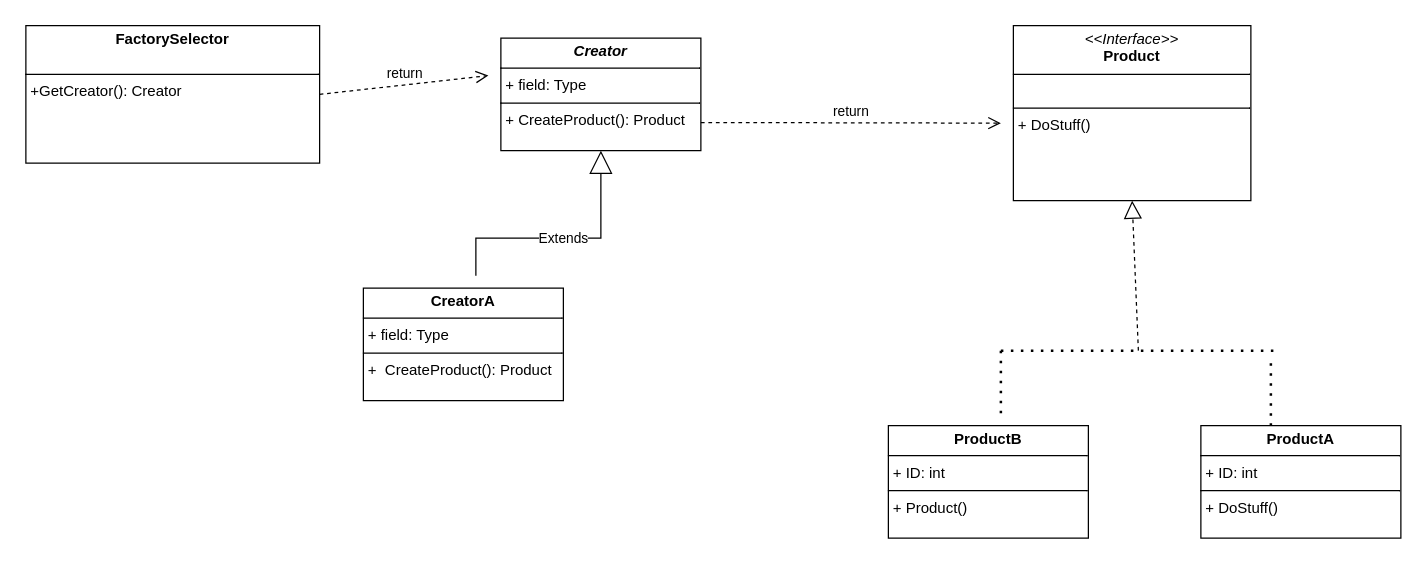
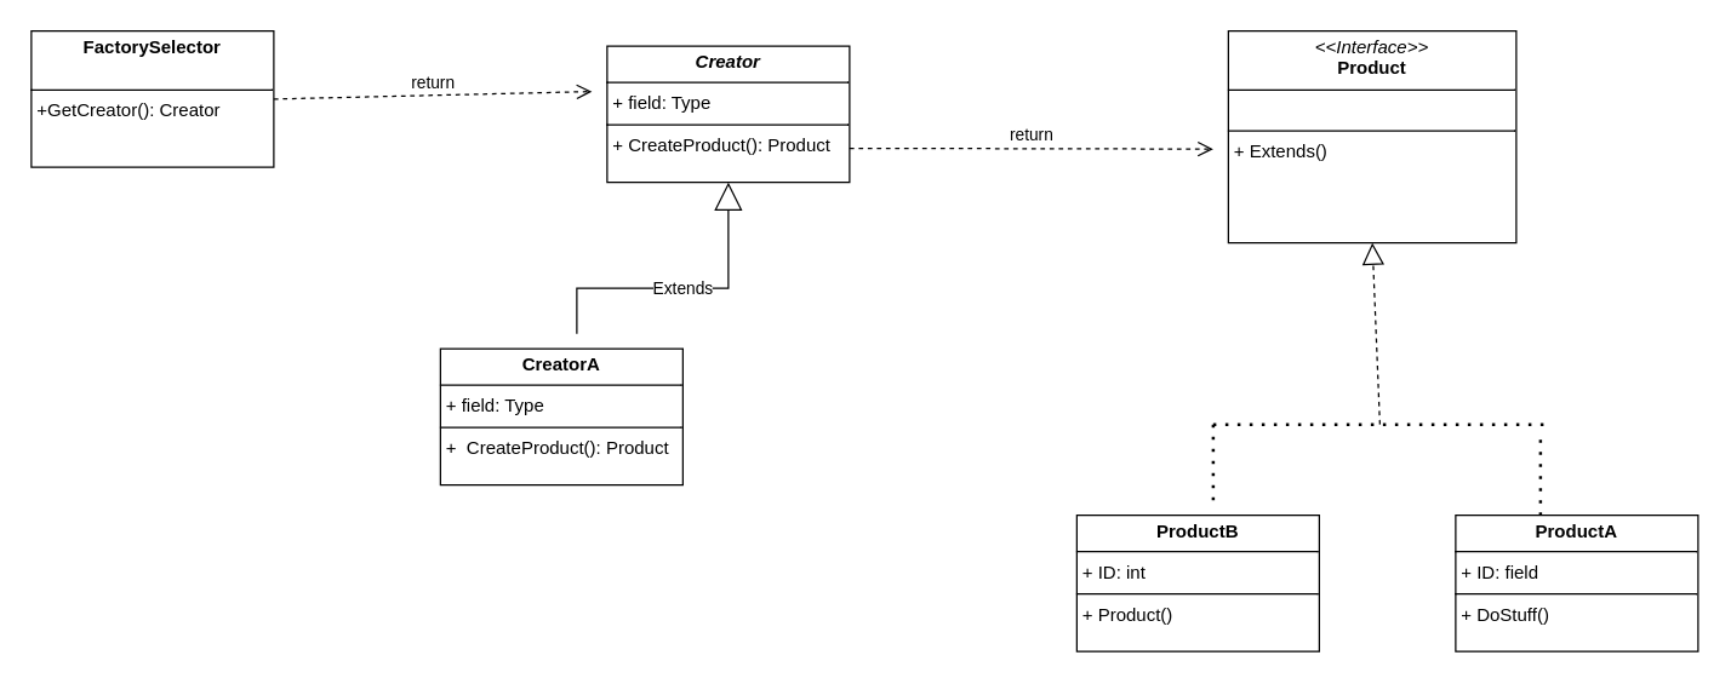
  <mxCell id="0" />
  <mxCell id="1" parent="0" />
- <mxCell id="2" value="&lt;p style=&quot;margin:0px;margin-top:4px;text-align:center;&quot;&gt;&lt;i&gt;&amp;lt;&amp;lt;Interface&amp;gt;&amp;gt;&lt;/i&gt;&lt;br&gt;&lt;b&gt;Product&lt;/b&gt;&lt;/p&gt;&lt;hr size=&quot;1&quot; style=&quot;border-style:solid;&quot;&gt;&lt;p style=&quot;margin:0px;margin-left:4px;&quot;&gt;&lt;br&gt;&lt;/p&gt;&lt;hr size=&quot;1&quot; style=&quot;border-style:solid;&quot;&gt;&lt;p style=&quot;margin:0px;margin-left:4px;&quot;&gt;+ DoStuff()&lt;br&gt;&lt;br&gt;&lt;/p&gt;" style="verticalAlign=top;align=left;overflow=fill;html=1;whiteSpace=wrap;" vertex="1" parent="1"><mxGeometry x="810" y="20" width="190" height="140" as="geometry" /></mxCell>
- <mxCell id="3" value="&lt;p style=&quot;margin:0px;margin-top:4px;text-align:center;&quot;&gt;&lt;b&gt;ProductA&lt;/b&gt;&lt;/p&gt;&lt;hr size=&quot;1&quot; style=&quot;border-style:solid;&quot;&gt;&lt;p style=&quot;margin:0px;margin-left:4px;&quot;&gt;+ ID: int&lt;/p&gt;&lt;hr size=&quot;1&quot; style=&quot;border-style:solid;&quot;&gt;&lt;p style=&quot;margin:0px;margin-left:4px;&quot;&gt;+ DoStuff()&lt;br&gt;&lt;/p&gt;" style="verticalAlign=top;align=left;overflow=fill;html=1;whiteSpace=wrap;" vertex="1" parent="1"><mxGeometry x="960" y="340" width="160" height="90" as="geometry" /></mxCell>
+ <mxCell id="2" value="&lt;p style=&quot;margin:0px;margin-top:4px;text-align:center;&quot;&gt;&lt;i&gt;&amp;lt;&amp;lt;Interface&amp;gt;&amp;gt;&lt;/i&gt;&lt;br&gt;&lt;b&gt;Product&lt;/b&gt;&lt;/p&gt;&lt;hr size=&quot;1&quot; style=&quot;border-style:solid;&quot;&gt;&lt;p style=&quot;margin:0px;margin-left:4px;&quot;&gt;&lt;br&gt;&lt;/p&gt;&lt;hr size=&quot;1&quot; style=&quot;border-style:solid;&quot;&gt;&lt;p style=&quot;margin:0px;margin-left:4px;&quot;&gt;+ Extends()&lt;br&gt;&lt;br&gt;&lt;/p&gt;" style="verticalAlign=top;align=left;overflow=fill;html=1;whiteSpace=wrap;" vertex="1" parent="1"><mxGeometry x="810" y="20" width="190" height="140" as="geometry" /></mxCell>
+ <mxCell id="3" value="&lt;p style=&quot;margin:0px;margin-top:4px;text-align:center;&quot;&gt;&lt;b&gt;ProductA&lt;/b&gt;&lt;/p&gt;&lt;hr size=&quot;1&quot; style=&quot;border-style:solid;&quot;&gt;&lt;p style=&quot;margin:0px;margin-left:4px;&quot;&gt;+ ID: field&lt;/p&gt;&lt;hr size=&quot;1&quot; style=&quot;border-style:solid;&quot;&gt;&lt;p style=&quot;margin:0px;margin-left:4px;&quot;&gt;+ DoStuff()&lt;br&gt;&lt;/p&gt;" style="verticalAlign=top;align=left;overflow=fill;html=1;whiteSpace=wrap;" vertex="1" parent="1"><mxGeometry x="960" y="340" width="160" height="90" as="geometry" /></mxCell>
  <mxCell id="4" value="&lt;p style=&quot;margin:0px;margin-top:4px;text-align:center;&quot;&gt;&lt;b&gt;ProductB&lt;/b&gt;&lt;/p&gt;&lt;hr size=&quot;1&quot; style=&quot;border-style:solid;&quot;&gt;&lt;p style=&quot;margin:0px;margin-left:4px;&quot;&gt;+ ID: int&lt;/p&gt;&lt;hr size=&quot;1&quot; style=&quot;border-style:solid;&quot;&gt;&lt;p style=&quot;margin:0px;margin-left:4px;&quot;&gt;+ Product()&lt;br&gt;&lt;/p&gt;" style="verticalAlign=top;align=left;overflow=fill;html=1;whiteSpace=wrap;" vertex="1" parent="1"><mxGeometry x="710" y="340" width="160" height="90" as="geometry" /></mxCell>
  <mxCell id="5" value="" style="endArrow=block;dashed=1;endFill=0;endSize=12;html=1;rounded=0;entryX=0.5;entryY=1;entryDx=0;entryDy=0;" edge="1" parent="1" target="2"><mxGeometry width="160" relative="1" as="geometry"><mxPoint x="910" y="280" as="sourcePoint" /><mxPoint x="910.08" y="180" as="targetPoint" /></mxGeometry></mxCell>
  <mxCell id="6" value="" style="endArrow=none;dashed=1;html=1;dashPattern=1 3;strokeWidth=2;rounded=0;" edge="1" parent="1"><mxGeometry width="50" height="50" relative="1" as="geometry"><mxPoint x="800" y="280" as="sourcePoint" /><mxPoint x="1020" y="280" as="targetPoint" /><Array as="points"><mxPoint x="910" y="280" /></Array></mxGeometry></mxCell>
  <mxCell id="7" value="" style="endArrow=none;dashed=1;html=1;dashPattern=1 3;strokeWidth=2;rounded=0;" edge="1" parent="1"><mxGeometry width="50" height="50" relative="1" as="geometry"><mxPoint x="800" y="330" as="sourcePoint" /><mxPoint x="800" y="280" as="targetPoint" /></mxGeometry></mxCell>
  <mxCell id="8" value="" style="endArrow=none;dashed=1;html=1;dashPattern=1 3;strokeWidth=2;rounded=0;" edge="1" parent="1"><mxGeometry width="50" height="50" relative="1" as="geometry"><mxPoint x="1016" y="340" as="sourcePoint" /><mxPoint x="1016" y="290" as="targetPoint" /></mxGeometry></mxCell>
  <mxCell id="9" value="&lt;p style=&quot;margin:0px;margin-top:4px;text-align:center;&quot;&gt;&lt;b&gt;&lt;i&gt;Creator&lt;/i&gt;&lt;/b&gt;&lt;/p&gt;&lt;hr size=&quot;1&quot; style=&quot;border-style:solid;&quot;&gt;&lt;p style=&quot;margin:0px;margin-left:4px;&quot;&gt;+ field: Type&lt;/p&gt;&lt;hr size=&quot;1&quot; style=&quot;border-style:solid;&quot;&gt;&lt;p style=&quot;margin:0px;margin-left:4px;&quot;&gt;+ CreateProduct(): Product&lt;/p&gt;" style="verticalAlign=top;align=left;overflow=fill;html=1;whiteSpace=wrap;" vertex="1" parent="1"><mxGeometry x="400" y="30" width="160" height="90" as="geometry" /></mxCell>
  <mxCell id="10" value="&lt;p style=&quot;margin:0px;margin-top:4px;text-align:center;&quot;&gt;&lt;b&gt;CreatorA&lt;/b&gt;&lt;/p&gt;&lt;hr size=&quot;1&quot; style=&quot;border-style:solid;&quot;&gt;&lt;p style=&quot;margin:0px;margin-left:4px;&quot;&gt;+ field: Type&lt;/p&gt;&lt;hr size=&quot;1&quot; style=&quot;border-style:solid;&quot;&gt;&lt;p style=&quot;margin:0px;margin-left:4px;&quot;&gt;+&amp;nbsp;&lt;span style=&quot;background-color: initial;&quot;&gt;&amp;nbsp;&lt;/span&gt;&lt;span style=&quot;background-color: initial;&quot;&gt;CreateProduct(): Product&lt;/span&gt;&lt;/p&gt;" style="verticalAlign=top;align=left;overflow=fill;html=1;whiteSpace=wrap;" vertex="1" parent="1"><mxGeometry x="290" y="230" width="160" height="90" as="geometry" /></mxCell>
  <mxCell id="11" value="Extends" style="endArrow=block;endSize=16;endFill=0;html=1;rounded=0;entryX=0.5;entryY=1;entryDx=0;entryDy=0;" edge="1" parent="1" target="9"><mxGeometry width="160" relative="1" as="geometry"><mxPoint x="380" y="220" as="sourcePoint" /><mxPoint x="550" y="190" as="targetPoint" /><Array as="points"><mxPoint x="380" y="190" /><mxPoint x="480" y="190" /></Array></mxGeometry></mxCell>
  <mxCell id="12" value="return" style="html=1;verticalAlign=bottom;endArrow=open;dashed=1;endSize=8;curved=0;rounded=0;exitX=1;exitY=0.75;exitDx=0;exitDy=0;" edge="1" parent="1" source="9"><mxGeometry relative="1" as="geometry"><mxPoint x="610" y="130" as="sourcePoint" /><mxPoint x="800" y="98" as="targetPoint" /></mxGeometry></mxCell>
- <mxCell id="13" value="&lt;p style=&quot;margin:0px;margin-top:4px;text-align:center;&quot;&gt;&lt;b&gt;FactorySelector&lt;/b&gt;&lt;/p&gt;&lt;p style=&quot;margin:0px;margin-left:4px;&quot;&gt;&lt;br&gt;&lt;/p&gt;&lt;hr size=&quot;1&quot; style=&quot;border-style:solid;&quot;&gt;&lt;p style=&quot;margin:0px;margin-left:4px;&quot;&gt;+GetCreator(): Creator&lt;/p&gt;" style="verticalAlign=top;align=left;overflow=fill;html=1;whiteSpace=wrap;" vertex="1" parent="1"><mxGeometry x="20" y="20" width="235" height="110" as="geometry" /></mxCell>
+ <mxCell id="13" value="&lt;p style=&quot;margin:0px;margin-top:4px;text-align:center;&quot;&gt;&lt;b&gt;FactorySelector&lt;/b&gt;&lt;/p&gt;&lt;p style=&quot;margin:0px;margin-left:4px;&quot;&gt;&lt;br&gt;&lt;/p&gt;&lt;hr size=&quot;1&quot; style=&quot;border-style:solid;&quot;&gt;&lt;p style=&quot;margin:0px;margin-left:4px;&quot;&gt;+GetCreator(): Creator&lt;/p&gt;" style="verticalAlign=top;align=left;overflow=fill;html=1;whiteSpace=wrap;" vertex="1" parent="1"><mxGeometry x="20" y="20" width="160" height="90" as="geometry" /></mxCell>
  <mxCell id="14" value="return" style="html=1;verticalAlign=bottom;endArrow=open;dashed=1;endSize=8;curved=0;rounded=0;exitX=1;exitY=0.5;exitDx=0;exitDy=0;" edge="1" parent="1" source="13"><mxGeometry relative="1" as="geometry"><mxPoint x="350" y="70" as="sourcePoint" /><mxPoint x="390" y="60" as="targetPoint" /></mxGeometry></mxCell>
